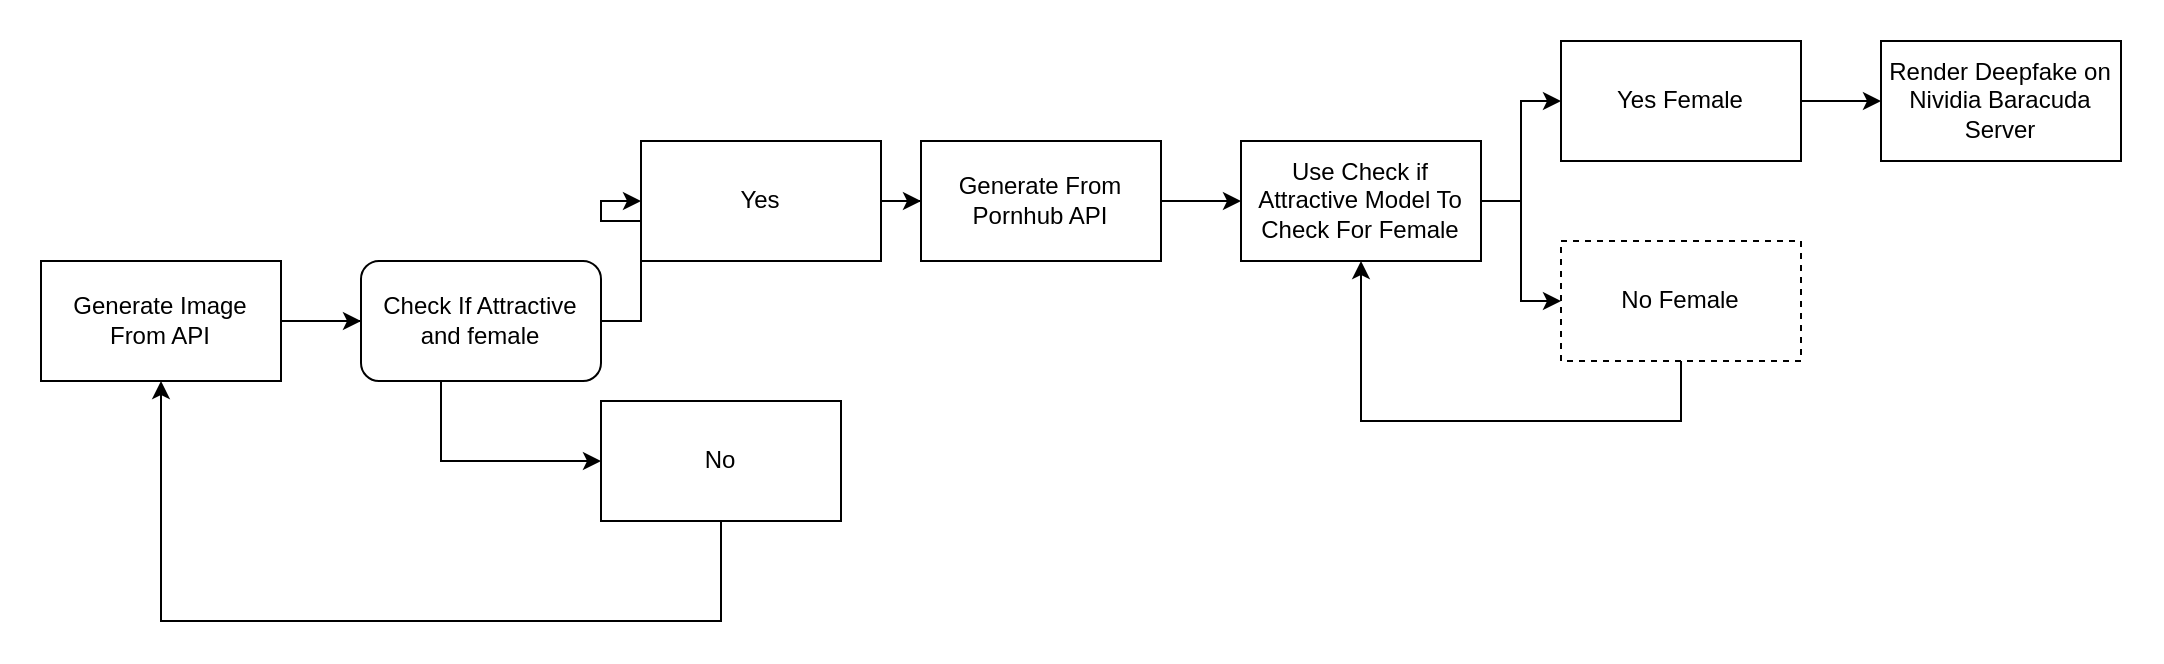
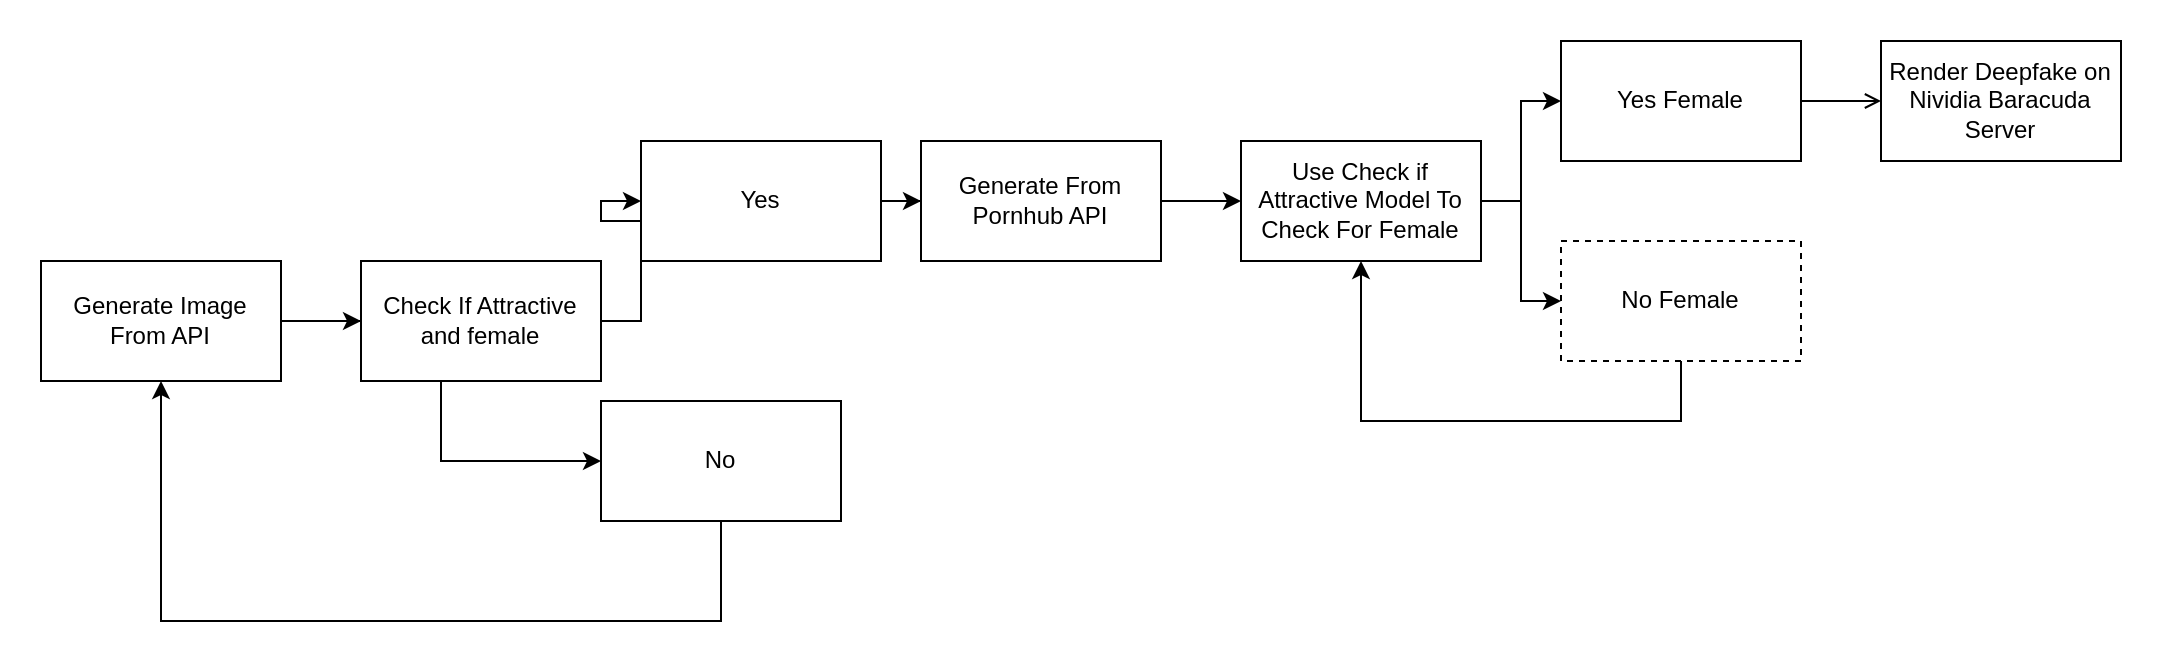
  <mxCell id="0" />
  <mxCell id="1" parent="0" />
  <mxCell id="2" style="edgeStyle=orthogonalEdgeStyle;rounded=0;orthogonalLoop=1;jettySize=auto;html=1;entryX=0;entryY=0.5;entryDx=0;entryDy=0;" parent="1" source="4" target="6" edge="1"><mxGeometry relative="1" as="geometry" /></mxCell>
  <mxCell id="3" style="edgeStyle=orthogonalEdgeStyle;rounded=0;orthogonalLoop=1;jettySize=auto;html=1;entryX=0;entryY=0.5;entryDx=0;entryDy=0;" parent="1" source="4" target="8" edge="1"><mxGeometry relative="1" as="geometry" /></mxCell>
  <mxCell id="4" value="Generate Image From API" style="rounded=0;whiteSpace=wrap;html=1;" parent="1" vertex="1"><mxGeometry x="20" y="130" width="120" height="60" as="geometry" /></mxCell>
  <mxCell id="5" style="edgeStyle=orthogonalEdgeStyle;rounded=0;orthogonalLoop=1;jettySize=auto;html=1;entryX=0;entryY=0.5;entryDx=0;entryDy=0;" parent="1" source="6" target="10" edge="1"><mxGeometry relative="1" as="geometry" /></mxCell>
- <mxCell id="6" value="Check If Attractive and female" style="whiteSpace=wrap;html=1;rounded=1;" parent="1" vertex="1"><mxGeometry x="180" y="130" width="120" height="60" as="geometry" /></mxCell>
+ <mxCell id="6" value="Check If Attractive and female" style="rounded=0;whiteSpace=wrap;html=1;" parent="1" vertex="1"><mxGeometry x="180" y="130" width="120" height="60" as="geometry" /></mxCell>
  <mxCell id="7" style="edgeStyle=orthogonalEdgeStyle;rounded=0;orthogonalLoop=1;jettySize=auto;html=1;entryX=0.5;entryY=1;entryDx=0;entryDy=0;" parent="1" source="8" target="4" edge="1"><mxGeometry relative="1" as="geometry"><mxPoint x="80" y="370" as="targetPoint" /><Array as="points"><mxPoint x="360" y="310" /><mxPoint x="80" y="310" /></Array></mxGeometry></mxCell>
  <mxCell id="8" value="No&lt;br&gt;" style="rounded=0;whiteSpace=wrap;html=1;" parent="1" vertex="1"><mxGeometry x="300" y="200" width="120" height="60" as="geometry" /></mxCell>
  <mxCell id="9" style="edgeStyle=orthogonalEdgeStyle;rounded=0;orthogonalLoop=1;jettySize=auto;html=1;" parent="1" source="10" target="12" edge="1"><mxGeometry relative="1" as="geometry" /></mxCell>
  <mxCell id="10" value="Yes&lt;br&gt;" style="rounded=0;whiteSpace=wrap;html=1;" parent="1" vertex="1"><mxGeometry x="320" y="70" width="120" height="60" as="geometry" /></mxCell>
  <mxCell id="11" style="edgeStyle=orthogonalEdgeStyle;rounded=0;orthogonalLoop=1;jettySize=auto;html=1;entryX=0;entryY=0.5;entryDx=0;entryDy=0;" parent="1" source="12" target="15" edge="1"><mxGeometry relative="1" as="geometry" /></mxCell>
  <mxCell id="12" value="Generate From Pornhub API" style="rounded=0;whiteSpace=wrap;html=1;" parent="1" vertex="1"><mxGeometry x="460" y="70" width="120" height="60" as="geometry" /></mxCell>
  <mxCell id="13" style="edgeStyle=orthogonalEdgeStyle;rounded=0;orthogonalLoop=1;jettySize=auto;html=1;" parent="1" source="15" target="17" edge="1"><mxGeometry relative="1" as="geometry" /></mxCell>
  <mxCell id="14" style="edgeStyle=orthogonalEdgeStyle;rounded=0;orthogonalLoop=1;jettySize=auto;html=1;entryX=0;entryY=0.5;entryDx=0;entryDy=0;" parent="1" source="15" target="19" edge="1"><mxGeometry relative="1" as="geometry" /></mxCell>
  <mxCell id="15" value="Use Check if Attractive Model To Check For Female" style="rounded=0;whiteSpace=wrap;html=1;" parent="1" vertex="1"><mxGeometry x="620" y="70" width="120" height="60" as="geometry" /></mxCell>
- <mxCell id="16" style="edgeStyle=orthogonalEdgeStyle;rounded=0;orthogonalLoop=1;jettySize=auto;html=1;" parent="1" source="17" target="20" edge="1"><mxGeometry relative="1" as="geometry"><mxPoint x="930" y="60" as="targetPoint" /></mxGeometry></mxCell>
+ <mxCell id="16" style="edgeStyle=orthogonalEdgeStyle;rounded=0;orthogonalLoop=1;jettySize=auto;html=1;endArrow=open;" parent="1" source="17" target="20" edge="1"><mxGeometry relative="1" as="geometry"><mxPoint x="930" y="60" as="targetPoint" /></mxGeometry></mxCell>
  <mxCell id="17" value="Yes Female" style="rounded=0;whiteSpace=wrap;html=1;" parent="1" vertex="1"><mxGeometry x="780" y="20" width="120" height="60" as="geometry" /></mxCell>
  <mxCell id="18" style="edgeStyle=orthogonalEdgeStyle;rounded=0;orthogonalLoop=1;jettySize=auto;html=1;entryX=0.5;entryY=1;entryDx=0;entryDy=0;" parent="1" source="19" target="15" edge="1"><mxGeometry relative="1" as="geometry"><mxPoint x="680" y="230" as="targetPoint" /><Array as="points"><mxPoint x="840" y="210" /><mxPoint x="680" y="210" /></Array></mxGeometry></mxCell>
  <mxCell id="19" value="No Female&lt;br&gt;" style="rounded=0;whiteSpace=wrap;html=1;dashed=1;" parent="1" vertex="1"><mxGeometry x="780" y="120" width="120" height="60" as="geometry" /></mxCell>
  <mxCell id="20" value="Render Deepfake on Nividia Baracuda Server" style="rounded=0;whiteSpace=wrap;html=1;" parent="1" vertex="1"><mxGeometry x="940" y="20" width="120" height="60" as="geometry" /></mxCell>
